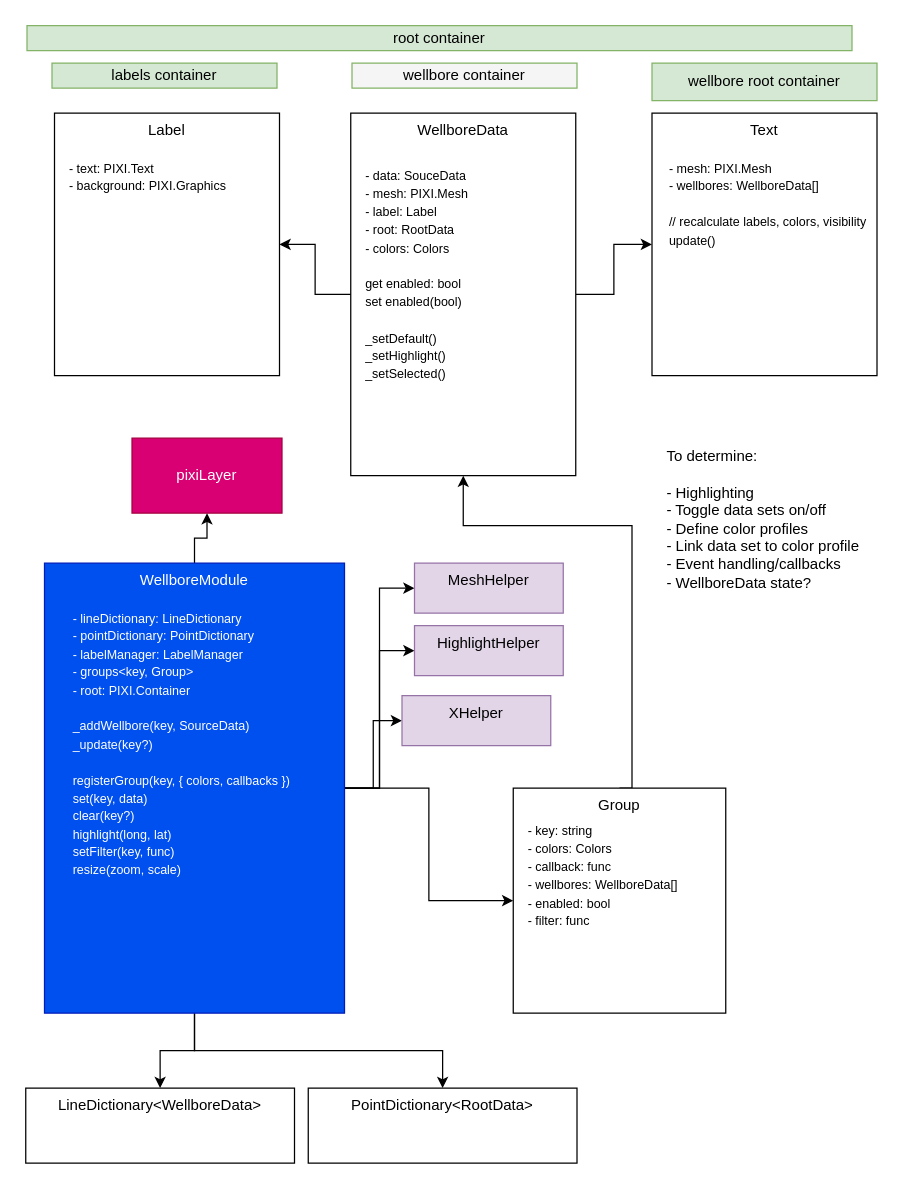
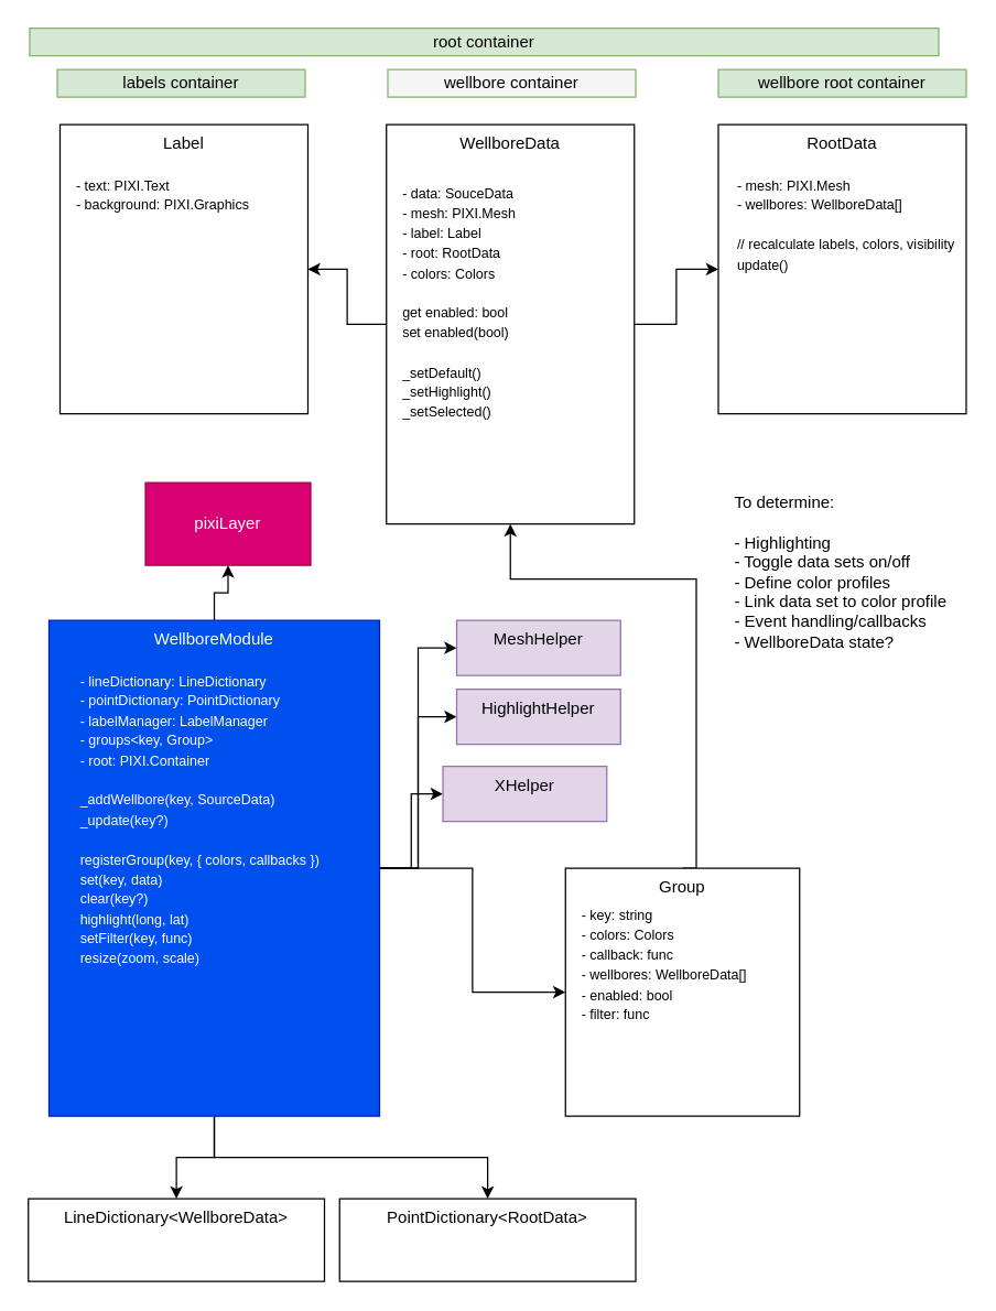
  <mxCell id="0" />
  <mxCell id="1" parent="0" />
  <mxCell id="2" value="" style="edgeStyle=orthogonalEdgeStyle;rounded=0;orthogonalLoop=1;jettySize=auto;html=1;" parent="1" source="10" target="7" edge="1"><mxGeometry relative="1" as="geometry" /></mxCell>
  <mxCell id="3" value="" style="group" parent="1" vertex="1" connectable="0"><mxGeometry x="43" y="90" width="180" height="210" as="geometry" /></mxCell>
  <mxCell id="4" value="Label" style="rounded=0;whiteSpace=wrap;html=1;verticalAlign=top;" parent="3" vertex="1"><mxGeometry width="180" height="210" as="geometry" /></mxCell>
  <mxCell id="5" value="&lt;font style=&quot;font-size: 10px&quot;&gt;&lt;font style=&quot;font-size: 10px&quot;&gt;- text: PIXI.Text&lt;br&gt;- background: PIXI.Graphics&lt;br&gt;&lt;/font&gt;&lt;/font&gt;" style="text;html=1;strokeColor=none;fillColor=none;align=left;verticalAlign=top;whiteSpace=wrap;rounded=0;" parent="3" vertex="1"><mxGeometry x="10" y="30" width="160" height="170" as="geometry" /></mxCell>
  <mxCell id="6" value="" style="group" parent="1" vertex="1" connectable="0"><mxGeometry x="521" y="90" width="180" height="210" as="geometry" /></mxCell>
- <mxCell id="7" value="Text" style="rounded=0;whiteSpace=wrap;html=1;verticalAlign=top;" parent="6" vertex="1"><mxGeometry width="180" height="210" as="geometry" /></mxCell>
+ <mxCell id="7" value="RootData" style="rounded=0;whiteSpace=wrap;html=1;verticalAlign=top;" parent="6" vertex="1"><mxGeometry width="180" height="210" as="geometry" /></mxCell>
  <mxCell id="8" value="&lt;font style=&quot;font-size: 10px&quot;&gt;&lt;font style=&quot;font-size: 10px&quot;&gt;- mesh: PIXI.Mesh&lt;br&gt;- wellbores: WellboreData[]&lt;br&gt;&lt;br&gt;// recalculate labels, colors, visibility&lt;br&gt;update()&amp;nbsp;&lt;br&gt;&lt;/font&gt;&lt;/font&gt;" style="text;html=1;strokeColor=none;fillColor=none;align=left;verticalAlign=top;whiteSpace=wrap;rounded=0;" parent="6" vertex="1"><mxGeometry x="12" y="30" width="168" height="170" as="geometry" /></mxCell>
  <mxCell id="9" value="" style="group" parent="1" vertex="1" connectable="0"><mxGeometry x="280" y="90" width="180" height="290" as="geometry" /></mxCell>
  <mxCell id="10" value="WellboreData" style="rounded=0;whiteSpace=wrap;html=1;verticalAlign=top;" parent="9" vertex="1"><mxGeometry width="180" height="290" as="geometry" /></mxCell>
  <mxCell id="11" value="&lt;font style=&quot;font-size: 10px&quot;&gt;&lt;font style=&quot;font-size: 10px&quot;&gt;- data: SouceData&lt;br&gt;- mesh: PIXI.Mesh&lt;br&gt;- label: Label&lt;br&gt;- root: RootData&lt;br&gt;- colors: Colors&lt;br&gt;&lt;br&gt;get enabled: bool&lt;br&gt;set enabled(bool)&lt;br&gt;&lt;br&gt;_setDefault()&lt;br&gt;_setHighlight()&lt;br&gt;_setSelected()&lt;br&gt;&lt;/font&gt;&lt;/font&gt;" style="text;html=1;strokeColor=none;fillColor=none;align=left;verticalAlign=top;whiteSpace=wrap;rounded=0;" parent="9" vertex="1"><mxGeometry x="10" y="35.71" width="160" height="244.29" as="geometry" /></mxCell>
  <mxCell id="12" value="root container" style="rounded=0;whiteSpace=wrap;html=1;align=center;fillColor=#d5e8d4;strokeColor=#82b366;" parent="1" vertex="1"><mxGeometry x="21" y="20" width="660" height="20" as="geometry" /></mxCell>
- <mxCell id="13" value="wellbore root container" style="rounded=0;whiteSpace=wrap;html=1;align=center;fillColor=#d5e8d4;strokeColor=#82b366;" parent="1" vertex="1"><mxGeometry x="521" y="50" width="180" height="30" as="geometry" /></mxCell>
+ <mxCell id="13" value="wellbore root container" style="rounded=0;whiteSpace=wrap;html=1;align=center;fillColor=#d5e8d4;strokeColor=#82b366;" parent="1" vertex="1"><mxGeometry x="521" y="50" width="180" height="20" as="geometry" /></mxCell>
  <mxCell id="14" value="wellbore container" style="rounded=0;whiteSpace=wrap;html=1;align=center;fillColor=#f5f5f5;strokeColor=#82b366;" parent="1" vertex="1"><mxGeometry x="281" y="50" width="180" height="20" as="geometry" /></mxCell>
  <mxCell id="15" value="labels container" style="rounded=0;whiteSpace=wrap;html=1;align=center;fillColor=#d5e8d4;strokeColor=#82b366;" parent="1" vertex="1"><mxGeometry x="41" y="50" width="180" height="20" as="geometry" /></mxCell>
  <mxCell id="16" value="pixiLayer" style="rounded=0;whiteSpace=wrap;html=1;align=center;fillColor=#d80073;strokeColor=#A50040;fontColor=#ffffff;" parent="1" vertex="1"><mxGeometry x="105" y="350" width="120" height="60" as="geometry" /></mxCell>
  <mxCell id="17" style="edgeStyle=orthogonalEdgeStyle;rounded=0;orthogonalLoop=1;jettySize=auto;html=1;exitX=0.5;exitY=0;exitDx=0;exitDy=0;" parent="1" source="30" target="16" edge="1"><mxGeometry relative="1" as="geometry"><mxPoint x="155" y="460" as="sourcePoint" /></mxGeometry></mxCell>
  <mxCell id="18" value="To determine:&lt;br&gt;&lt;br&gt;- Highlighting&lt;br&gt;- Toggle data sets on/off&lt;br&gt;- Define color profiles&lt;br&gt;- Link data set to color profile&lt;br&gt;- Event handling/callbacks&lt;br&gt;- WellboreData state?" style="text;html=1;align=left;verticalAlign=middle;resizable=0;points=[];autosize=1;" parent="1" vertex="1"><mxGeometry x="531" y="355" width="170" height="120" as="geometry" /></mxCell>
  <mxCell id="19" style="edgeStyle=orthogonalEdgeStyle;rounded=0;orthogonalLoop=1;jettySize=auto;html=1;exitX=0;exitY=0.5;exitDx=0;exitDy=0;entryX=1;entryY=0.5;entryDx=0;entryDy=0;" parent="1" source="10" target="4" edge="1"><mxGeometry relative="1" as="geometry"><mxPoint x="241" y="195" as="targetPoint" /></mxGeometry></mxCell>
  <mxCell id="20" style="edgeStyle=orthogonalEdgeStyle;rounded=0;orthogonalLoop=1;jettySize=auto;html=1;exitX=0.5;exitY=0;exitDx=0;exitDy=0;" edge="1" parent="1" source="21" target="10"><mxGeometry relative="1" as="geometry"><Array as="points"><mxPoint x="505" y="420" /><mxPoint x="370" y="420" /></Array></mxGeometry></mxCell>
  <mxCell id="21" value="Group" style="rounded=0;whiteSpace=wrap;html=1;align=center;verticalAlign=top;" parent="1" vertex="1"><mxGeometry x="410" y="630" width="170" height="180" as="geometry" /></mxCell>
  <mxCell id="22" value="" style="edgeStyle=orthogonalEdgeStyle;rounded=0;orthogonalLoop=1;jettySize=auto;html=1;" parent="1" source="30" target="21" edge="1"><mxGeometry relative="1" as="geometry" /></mxCell>
  <mxCell id="23" value="&lt;font style=&quot;font-size: 10px&quot;&gt;&lt;font style=&quot;font-size: 10px&quot;&gt;- key: string&lt;br&gt;- colors: Colors&lt;br&gt;- callback: func&lt;br&gt;- wellbores: WellboreData[]&lt;br&gt;- enabled: bool&lt;br&gt;- filter: func&lt;br&gt;&lt;br&gt;&lt;br&gt;&lt;/font&gt;&lt;/font&gt;" style="text;html=1;align=left;verticalAlign=top;whiteSpace=wrap;rounded=0;" parent="1" vertex="1"><mxGeometry x="420" y="650" width="150" height="140" as="geometry" /></mxCell>
  <mxCell id="24" value="LineDictionary&amp;lt;WellboreData&amp;gt;" style="rounded=0;whiteSpace=wrap;html=1;align=center;verticalAlign=top;" parent="1" vertex="1"><mxGeometry x="20" y="870" width="215" height="60" as="geometry" /></mxCell>
  <mxCell id="25" value="" style="edgeStyle=orthogonalEdgeStyle;rounded=0;orthogonalLoop=1;jettySize=auto;html=1;" parent="1" source="30" target="31" edge="1"><mxGeometry relative="1" as="geometry" /></mxCell>
  <mxCell id="26" style="edgeStyle=orthogonalEdgeStyle;rounded=0;orthogonalLoop=1;jettySize=auto;html=1;exitX=1;exitY=0.5;exitDx=0;exitDy=0;entryX=0;entryY=0.5;entryDx=0;entryDy=0;" parent="1" source="30" target="34" edge="1"><mxGeometry relative="1" as="geometry" /></mxCell>
  <mxCell id="27" style="edgeStyle=orthogonalEdgeStyle;rounded=0;orthogonalLoop=1;jettySize=auto;html=1;exitX=1;exitY=0.5;exitDx=0;exitDy=0;fontColor=#FFFFFF;" parent="1" source="30" target="35" edge="1"><mxGeometry relative="1" as="geometry" /></mxCell>
  <mxCell id="28" style="edgeStyle=orthogonalEdgeStyle;rounded=0;orthogonalLoop=1;jettySize=auto;html=1;exitX=0.5;exitY=1;exitDx=0;exitDy=0;" edge="1" parent="1" source="30" target="24"><mxGeometry relative="1" as="geometry" /></mxCell>
  <mxCell id="29" style="edgeStyle=orthogonalEdgeStyle;rounded=0;orthogonalLoop=1;jettySize=auto;html=1;exitX=0.5;exitY=1;exitDx=0;exitDy=0;" edge="1" parent="1" source="30" target="36"><mxGeometry relative="1" as="geometry" /></mxCell>
  <mxCell id="30" value="WellboreModule" style="whiteSpace=wrap;html=1;align=center;fillColor=#0050ef;strokeColor=#001DBC;verticalAlign=top;gradientColor=none;rounded=0;fontColor=#ffffff;" parent="1" vertex="1"><mxGeometry x="35" y="450" width="240" height="360" as="geometry" /></mxCell>
  <mxCell id="31" value="MeshHelper" style="rounded=0;whiteSpace=wrap;html=1;align=center;fillColor=#e1d5e7;strokeColor=#9673a6;verticalAlign=top;" parent="1" vertex="1"><mxGeometry x="331" y="450" width="119" height="40" as="geometry" /></mxCell>
  <mxCell id="32" value="&lt;font style=&quot;font-size: 10px&quot;&gt;&lt;font style=&quot;font-size: 10px&quot;&gt;-&amp;nbsp;&lt;span&gt;lineDictionary: LineDictionary&lt;/span&gt;&lt;br&gt;&lt;span&gt;- pointDictionary: PointDictionary&lt;/span&gt;&lt;br&gt;&lt;span&gt;- labelManager: LabelManager&lt;/span&gt;&lt;br&gt;- groups&amp;lt;key, Group&amp;gt;&lt;br&gt;- root: PIXI.Container&lt;br&gt;&lt;br&gt;_addWellbore(key, SourceData)&lt;br&gt;&lt;span&gt;_&lt;/span&gt;update(key?)&lt;br&gt;&lt;span&gt;&lt;br&gt;registerGroup(key, { colors, callbacks })&lt;/span&gt;&lt;br&gt;&lt;span&gt;set(key, data)&lt;/span&gt;&lt;br&gt;&lt;span&gt;clear(key?)&lt;br&gt;&lt;/span&gt;highlight(long, lat)&lt;br&gt;setFilter(key, func)&lt;br&gt;resize(zoom, scale)&lt;br&gt;&lt;/font&gt;&lt;/font&gt;" style="text;html=1;strokeColor=none;fillColor=none;align=left;verticalAlign=top;whiteSpace=wrap;rounded=0;fontColor=#FFFFFF;" parent="1" vertex="1"><mxGeometry x="56.18" y="480" width="198.82" height="320" as="geometry" /></mxCell>
  <mxCell id="33" style="edgeStyle=orthogonalEdgeStyle;rounded=0;orthogonalLoop=1;jettySize=auto;html=1;exitX=0.5;exitY=1;exitDx=0;exitDy=0;" parent="1" source="31" target="31" edge="1"><mxGeometry relative="1" as="geometry" /></mxCell>
  <mxCell id="34" value="HighlightHelper" style="rounded=0;whiteSpace=wrap;html=1;align=center;fillColor=#e1d5e7;strokeColor=#9673a6;verticalAlign=top;" parent="1" vertex="1"><mxGeometry x="331" y="500" width="119" height="40" as="geometry" /></mxCell>
  <mxCell id="35" value="XHelper" style="rounded=0;whiteSpace=wrap;html=1;align=center;fillColor=#e1d5e7;strokeColor=#9673a6;verticalAlign=top;" parent="1" vertex="1"><mxGeometry x="321" y="556" width="119" height="40" as="geometry" /></mxCell>
  <mxCell id="36" value="PointDictionary&amp;lt;RootData&amp;gt;" style="rounded=0;whiteSpace=wrap;html=1;align=center;verticalAlign=top;" vertex="1" parent="1"><mxGeometry x="246" y="870" width="215" height="60" as="geometry" /></mxCell>
